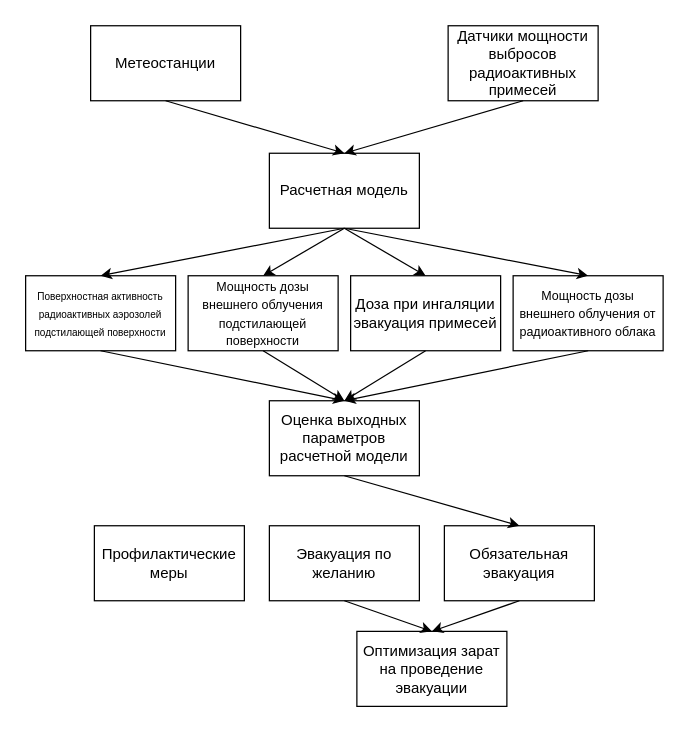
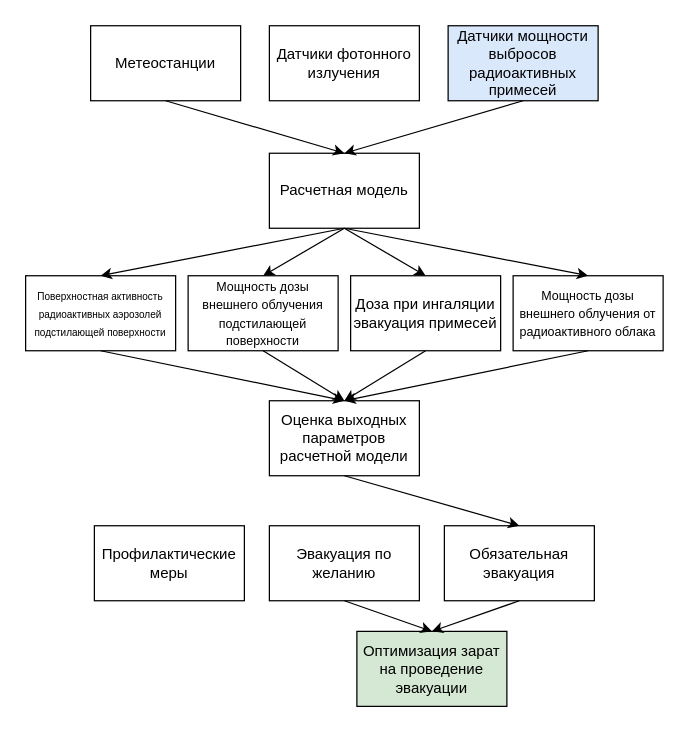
  <mxCell id="0" />
  <mxCell id="1" parent="0" />
  <mxCell id="2" value="Метеостанции" style="whiteSpace=wrap;html=1;" vertex="1" parent="1"><mxGeometry x="72" y="20" width="120" height="60" as="geometry" /></mxCell>
- <mxCell id="4" value="Датчики мощности выбросов радиоактивных примесей" style="whiteSpace=wrap;html=1;" vertex="1" parent="1"><mxGeometry x="358" y="20" width="120" height="60" as="geometry" /></mxCell>
+ <mxCell id="3" value="Датчики фотонного излучения" style="whiteSpace=wrap;html=1;" vertex="1" parent="1"><mxGeometry x="215" y="20" width="120" height="60" as="geometry" /></mxCell>
+ <mxCell id="4" value="Датчики мощности выбросов радиоактивных примесей" style="whiteSpace=wrap;html=1;fillColor=#dae8fc;" vertex="1" parent="1"><mxGeometry x="358" y="20" width="120" height="60" as="geometry" /></mxCell>
  <mxCell id="5" value="&lt;span style=&quot;font-family: &amp;#34;helvetica&amp;#34; , &amp;#34;arial&amp;#34; , sans-serif ; font-size: 0px&quot;&gt;%3CmxGraphModel%3E%3Croot%3E%3CmxCell%20id%3D%220%22%2F%3E%3CmxCell%20id%3D%221%22%20parent%3D%220%22%2F%3E%3CmxCell%20id%3D%222%22%20value%3D%22%D0%94%D0%B0%D1%82%D1%87%D0%B8%D0%BA%D0%B8%20%D1%84%D0%BE%D1%82%D0%BE%D0%BD%D0%BD%D0%BE%D0%B3%D0%BE%20%D0%B8%D0%B7%D0%BB%D1%83%D1%87%D0%B5%D0%BD%D0%B8%D1%8F%22%20style%3D%22whiteSpace%3Dwrap%3Bhtml%3D1%3B%22%20vertex%3D%221%22%20parent%3D%221%22%3E%3CmxGeometry%20x%3D%22343%22%20y%3D%2270%22%20width%3D%22120%22%20height%3D%2260%22%20as%3D%22geometry%22%2F%3E%3C%2FmxCell%3E%3C%2Froot%3E%3C%2FmxGraphModel%3E&lt;/span&gt;" style="text;html=1;resizable=0;points=[];autosize=1;align=left;verticalAlign=top;spacingTop=-4;" vertex="1" parent="1"><mxGeometry x="243" y="172" width="20" height="20" as="geometry" /></mxCell>
  <mxCell id="6" value="Расчетная модель" style="whiteSpace=wrap;html=1;" vertex="1" parent="1"><mxGeometry x="215" y="122" width="120" height="60" as="geometry" /></mxCell>
  <mxCell id="7" value="" style="endArrow=classic;html=1;entryX=0.5;entryY=0;entryDx=0;entryDy=0;exitX=0.5;exitY=1;exitDx=0;exitDy=0;" edge="1" parent="1" source="2" target="6"><mxGeometry width="50" height="50" relative="1" as="geometry"><mxPoint x="72" y="260" as="sourcePoint" /><mxPoint x="122" y="210" as="targetPoint" /></mxGeometry></mxCell>
  <mxCell id="8" value="" style="endArrow=classic;html=1;entryX=0.5;entryY=0;entryDx=0;entryDy=0;exitX=0.5;exitY=1;exitDx=0;exitDy=0;" edge="1" parent="1" source="4" target="6"><mxGeometry width="50" height="50" relative="1" as="geometry"><mxPoint x="72" y="260" as="sourcePoint" /><mxPoint x="122" y="210" as="targetPoint" /></mxGeometry></mxCell>
  <mxCell id="9" value="&lt;font style=&quot;font-size: 8px&quot;&gt;Поверхностная активность радиоактивных аэрозолей подстилающей поверхности&lt;/font&gt;" style="whiteSpace=wrap;html=1;" vertex="1" parent="1"><mxGeometry x="20" y="220" width="120" height="60" as="geometry" /></mxCell>
  <mxCell id="10" value="&lt;font style=&quot;font-size: 10px&quot;&gt;Мощность дозы внешнего облучения подстилающей поверхности&lt;/font&gt;" style="whiteSpace=wrap;html=1;" vertex="1" parent="1"><mxGeometry x="150" y="220" width="120" height="60" as="geometry" /></mxCell>
  <mxCell id="11" value="Доза при ингаляции эвакуация примесей" style="whiteSpace=wrap;html=1;" vertex="1" parent="1"><mxGeometry x="280" y="220" width="120" height="60" as="geometry" /></mxCell>
  <mxCell id="12" value="&lt;font style=&quot;font-size: 10px&quot;&gt;Мощность дозы внешнего облучения от радиоактивного облака&lt;/font&gt;" style="whiteSpace=wrap;html=1;" vertex="1" parent="1"><mxGeometry x="410" y="220" width="120" height="60" as="geometry" /></mxCell>
  <mxCell id="13" value="" style="endArrow=classic;html=1;entryX=0.5;entryY=0;entryDx=0;entryDy=0;exitX=0.5;exitY=1;exitDx=0;exitDy=0;" edge="1" parent="1" source="6" target="9"><mxGeometry width="50" height="50" relative="1" as="geometry"><mxPoint x="22" y="350" as="sourcePoint" /><mxPoint x="72" y="300" as="targetPoint" /></mxGeometry></mxCell>
  <mxCell id="14" value="" style="endArrow=classic;html=1;entryX=0.5;entryY=0;entryDx=0;entryDy=0;exitX=0.5;exitY=1;exitDx=0;exitDy=0;" edge="1" parent="1" source="6" target="10"><mxGeometry width="50" height="50" relative="1" as="geometry"><mxPoint x="22" y="350" as="sourcePoint" /><mxPoint x="72" y="300" as="targetPoint" /></mxGeometry></mxCell>
  <mxCell id="15" value="" style="endArrow=classic;html=1;entryX=0.5;entryY=0;entryDx=0;entryDy=0;exitX=0.5;exitY=1;exitDx=0;exitDy=0;" edge="1" parent="1" source="6" target="11"><mxGeometry width="50" height="50" relative="1" as="geometry"><mxPoint x="22" y="350" as="sourcePoint" /><mxPoint x="72" y="300" as="targetPoint" /></mxGeometry></mxCell>
  <mxCell id="16" value="" style="endArrow=classic;html=1;entryX=0.5;entryY=0;entryDx=0;entryDy=0;exitX=0.5;exitY=1;exitDx=0;exitDy=0;" edge="1" parent="1" source="6" target="12"><mxGeometry width="50" height="50" relative="1" as="geometry"><mxPoint x="22" y="350" as="sourcePoint" /><mxPoint x="72" y="300" as="targetPoint" /></mxGeometry></mxCell>
  <mxCell id="17" value="Оценка выходных параметров расчетной модели" style="whiteSpace=wrap;html=1;" vertex="1" parent="1"><mxGeometry x="215" y="320" width="120" height="60" as="geometry" /></mxCell>
  <mxCell id="18" value="" style="endArrow=classic;html=1;entryX=0.5;entryY=0;entryDx=0;entryDy=0;exitX=0.5;exitY=1;exitDx=0;exitDy=0;" edge="1" parent="1" source="9" target="17"><mxGeometry width="50" height="50" relative="1" as="geometry"><mxPoint x="22" y="440" as="sourcePoint" /><mxPoint x="72" y="390" as="targetPoint" /></mxGeometry></mxCell>
  <mxCell id="19" value="" style="endArrow=classic;html=1;entryX=0.5;entryY=0;entryDx=0;entryDy=0;exitX=0.5;exitY=1;exitDx=0;exitDy=0;" edge="1" parent="1" source="10" target="17"><mxGeometry width="50" height="50" relative="1" as="geometry"><mxPoint x="22" y="440" as="sourcePoint" /><mxPoint x="72" y="390" as="targetPoint" /></mxGeometry></mxCell>
  <mxCell id="20" value="" style="endArrow=classic;html=1;entryX=0.5;entryY=0;entryDx=0;entryDy=0;exitX=0.5;exitY=1;exitDx=0;exitDy=0;" edge="1" parent="1" source="11" target="17"><mxGeometry width="50" height="50" relative="1" as="geometry"><mxPoint x="22" y="440" as="sourcePoint" /><mxPoint x="72" y="390" as="targetPoint" /></mxGeometry></mxCell>
  <mxCell id="21" value="" style="endArrow=classic;html=1;entryX=0.5;entryY=0;entryDx=0;entryDy=0;exitX=0.5;exitY=1;exitDx=0;exitDy=0;" edge="1" parent="1" source="12" target="17"><mxGeometry width="50" height="50" relative="1" as="geometry"><mxPoint x="22" y="440" as="sourcePoint" /><mxPoint x="72" y="390" as="targetPoint" /></mxGeometry></mxCell>
  <mxCell id="22" value="Профилактические меры" style="whiteSpace=wrap;html=1;" vertex="1" parent="1"><mxGeometry x="75" y="420" width="120" height="60" as="geometry" /></mxCell>
  <mxCell id="23" value="Эвакуация по желанию" style="whiteSpace=wrap;html=1;" vertex="1" parent="1"><mxGeometry x="215" y="420" width="120" height="60" as="geometry" /></mxCell>
  <mxCell id="24" value="Обязательная эвакуация" style="whiteSpace=wrap;html=1;" vertex="1" parent="1"><mxGeometry x="355" y="420" width="120" height="60" as="geometry" /></mxCell>
  <mxCell id="25" value="" style="endArrow=classic;html=1;entryX=0.5;entryY=0;entryDx=0;entryDy=0;exitX=0.5;exitY=1;exitDx=0;exitDy=0;" edge="1" parent="1" source="17" target="24"><mxGeometry width="50" height="50" relative="1" as="geometry"><mxPoint x="285" y="390" as="sourcePoint" /><mxPoint x="145" y="430" as="targetPoint" /></mxGeometry></mxCell>
- <mxCell id="26" value="Оптимизация зарат на проведение эвакуации" style="whiteSpace=wrap;html=1;" vertex="1" parent="1"><mxGeometry x="285" y="504.5" width="120" height="60" as="geometry" /></mxCell>
+ <mxCell id="26" value="Оптимизация зарат на проведение эвакуации" style="whiteSpace=wrap;html=1;fillColor=#d5e8d4;" vertex="1" parent="1"><mxGeometry x="285" y="504.5" width="120" height="60" as="geometry" /></mxCell>
  <mxCell id="27" value="" style="endArrow=classic;html=1;entryX=0.5;entryY=0;entryDx=0;entryDy=0;exitX=0.5;exitY=1;exitDx=0;exitDy=0;" edge="1" parent="1" source="23" target="26"><mxGeometry width="50" height="50" relative="1" as="geometry"><mxPoint x="22" y="650" as="sourcePoint" /><mxPoint x="72" y="600" as="targetPoint" /></mxGeometry></mxCell>
  <mxCell id="28" value="" style="endArrow=classic;html=1;entryX=0.5;entryY=0;entryDx=0;entryDy=0;exitX=0.5;exitY=1;exitDx=0;exitDy=0;" edge="1" parent="1" source="24" target="26"><mxGeometry width="50" height="50" relative="1" as="geometry"><mxPoint x="285" y="490" as="sourcePoint" /><mxPoint x="355" y="530" as="targetPoint" /></mxGeometry></mxCell>
